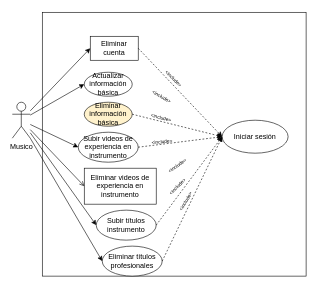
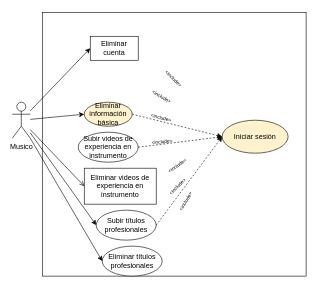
  <mxCell id="0" />
  <mxCell id="1" parent="0" />
  <mxCell id="2" value="Musico" style="shape=umlActor;verticalLabelPosition=bottom;verticalAlign=top;html=1;" vertex="1" parent="1"><mxGeometry x="20" y="170" width="30" height="60" as="geometry" /></mxCell>
  <mxCell id="3" value="" style="rounded=0;whiteSpace=wrap;html=1;movable=0;resizable=0;rotatable=0;deletable=0;editable=0;connectable=0;" vertex="1" parent="1"><mxGeometry x="70" y="20" width="440" height="440" as="geometry" /></mxCell>
- <mxCell id="4" value="Actualizar información básica" style="ellipse;whiteSpace=wrap;html=1;" vertex="1" parent="1"><mxGeometry x="140" y="120" width="80" height="40" as="geometry" /></mxCell>
  <mxCell id="5" value="Eliminar información básica" style="ellipse;whiteSpace=wrap;html=1;fillColor=#fff2cc;" vertex="1" parent="1"><mxGeometry x="140" y="170" width="80" height="40" as="geometry" /></mxCell>
  <mxCell id="6" value="Subir videos de experiencia en instrumento" style="ellipse;whiteSpace=wrap;html=1;" vertex="1" parent="1"><mxGeometry x="130" y="220" width="100" height="50" as="geometry" /></mxCell>
  <mxCell id="7" value="Eliminar videos de experiencia en instrumento" style="whiteSpace=wrap;html=1;rounded=0;" vertex="1" parent="1"><mxGeometry x="140" y="280" width="120" height="60" as="geometry" /></mxCell>
- <mxCell id="8" value="Subir títulos instrumento" style="ellipse;whiteSpace=wrap;html=1;" vertex="1" parent="1"><mxGeometry x="160" y="350" width="100" height="50" as="geometry" /></mxCell>
+ <mxCell id="8" value="Subir títulos profesionales" style="ellipse;whiteSpace=wrap;html=1;" vertex="1" parent="1"><mxGeometry x="160" y="350" width="100" height="50" as="geometry" /></mxCell>
  <mxCell id="9" value="Eliminar títulos profesionales" style="ellipse;whiteSpace=wrap;html=1;" vertex="1" parent="1"><mxGeometry x="170" y="410" width="100" height="50" as="geometry" /></mxCell>
- <mxCell id="10" value="" style="endArrow=classic;html=1;rounded=0;entryX=0;entryY=0.5;entryDx=0;entryDy=0;" edge="1" parent="1" source="2" target="4"><mxGeometry width="50" height="50" relative="1" as="geometry"><mxPoint x="70" y="170" as="sourcePoint" /><mxPoint x="120" y="120" as="targetPoint" /></mxGeometry></mxCell>
- <mxCell id="12" value="" style="endArrow=classic;html=1;rounded=0;entryX=0;entryY=0.5;entryDx=0;entryDy=0;" edge="1" parent="1" source="2" target="6"><mxGeometry width="50" height="50" relative="1" as="geometry"><mxPoint x="60" y="203.478" as="sourcePoint" /><mxPoint x="160" y="160" as="targetPoint" /></mxGeometry></mxCell>
+ <mxCell id="11" value="" style="endArrow=classic;html=1;rounded=0;entryX=0;entryY=0.5;entryDx=0;entryDy=0;" edge="1" parent="1" source="2" target="5"><mxGeometry width="50" height="50" relative="1" as="geometry"><mxPoint x="60" y="196.957" as="sourcePoint" /><mxPoint x="160" y="110" as="targetPoint" /></mxGeometry></mxCell>
  <mxCell id="13" value="" style="endArrow=open;html=1;rounded=0;entryX=0;entryY=0.5;entryDx=0;entryDy=0;" edge="1" parent="1" source="2" target="7"><mxGeometry width="50" height="50" relative="1" as="geometry"><mxPoint x="60" y="210" as="sourcePoint" /><mxPoint x="150" y="210" as="targetPoint" /></mxGeometry></mxCell>
  <mxCell id="14" value="" style="endArrow=classic;html=1;rounded=0;entryX=0;entryY=0.5;entryDx=0;entryDy=0;" edge="1" parent="1" source="2" target="8"><mxGeometry width="50" height="50" relative="1" as="geometry"><mxPoint x="60" y="218.684" as="sourcePoint" /><mxPoint x="140" y="265" as="targetPoint" /></mxGeometry></mxCell>
  <mxCell id="15" value="" style="endArrow=classic;html=1;rounded=0;entryX=0;entryY=0.5;entryDx=0;entryDy=0;exitX=1;exitY=1;exitDx=0;exitDy=0;exitPerimeter=0;" edge="1" parent="1" source="2" target="9"><mxGeometry width="50" height="50" relative="1" as="geometry"><mxPoint x="60" y="226.429" as="sourcePoint" /><mxPoint x="150" y="325" as="targetPoint" /></mxGeometry></mxCell>
  <mxCell id="16" value="Eliminar cuenta" style="whiteSpace=wrap;html=1;rounded=0;" vertex="1" parent="1"><mxGeometry x="150" y="60" width="80" height="40" as="geometry" /></mxCell>
  <mxCell id="17" value="" style="endArrow=classic;html=1;rounded=0;entryX=0;entryY=0.5;entryDx=0;entryDy=0;" edge="1" parent="1" source="2" target="16"><mxGeometry width="50" height="50" relative="1" as="geometry"><mxPoint x="60" y="204.783" as="sourcePoint" /><mxPoint x="160" y="170" as="targetPoint" /></mxGeometry></mxCell>
- <mxCell id="18" value="Iniciar sesión" style="ellipse;whiteSpace=wrap;html=1;" vertex="1" parent="1"><mxGeometry x="370" y="200" width="110" height="55" as="geometry" /></mxCell>
- <mxCell id="19" value="" style="endArrow=classic;html=1;rounded=0;strokeColor=default;dashed=1;entryX=0;entryY=0.5;entryDx=0;entryDy=0;exitX=1;exitY=0.5;exitDx=0;exitDy=0;" edge="1" parent="1" source="16" target="18"><mxGeometry width="50" height="50" relative="1" as="geometry"><mxPoint x="240" y="220" as="sourcePoint" /><mxPoint x="290" y="170" as="targetPoint" /></mxGeometry></mxCell>
+ <mxCell id="18" value="Iniciar sesión" style="ellipse;whiteSpace=wrap;html=1;fillColor=#fff2cc;" vertex="1" parent="1"><mxGeometry x="370" y="200" width="110" height="55" as="geometry" /></mxCell>
  <mxCell id="20" value="" style="endArrow=classic;html=1;rounded=0;strokeColor=default;dashed=1;entryX=0;entryY=0.5;entryDx=0;entryDy=0;exitX=1;exitY=0.5;exitDx=0;exitDy=0;" edge="1" parent="1" source="5" target="18"><mxGeometry width="50" height="50" relative="1" as="geometry"><mxPoint x="230" y="150" as="sourcePoint" /><mxPoint x="370" y="252.5" as="targetPoint" /></mxGeometry></mxCell>
  <mxCell id="21" value="" style="endArrow=classic;html=1;rounded=0;strokeColor=default;dashed=1;entryX=0;entryY=0.5;entryDx=0;entryDy=0;exitX=1;exitY=0.5;exitDx=0;exitDy=0;" edge="1" parent="1" source="6" target="18"><mxGeometry width="50" height="50" relative="1" as="geometry"><mxPoint x="230" y="200" as="sourcePoint" /><mxPoint x="370" y="252.5" as="targetPoint" /></mxGeometry></mxCell>
  <mxCell id="22" value="" style="endArrow=classic;html=1;rounded=0;strokeColor=default;dashed=1;entryX=0;entryY=0.5;entryDx=0;entryDy=0;exitX=1;exitY=0.5;exitDx=0;exitDy=0;" edge="1" parent="1" source="8" target="18"><mxGeometry width="50" height="50" relative="1" as="geometry"><mxPoint x="270" y="320" as="sourcePoint" /><mxPoint x="380" y="237.5" as="targetPoint" /></mxGeometry></mxCell>
- <mxCell id="23" value="" style="endArrow=classic;html=1;rounded=0;strokeColor=default;dashed=1;entryX=0;entryY=0.5;entryDx=0;entryDy=0;exitX=1;exitY=0.5;exitDx=0;exitDy=0;" edge="1" parent="1" source="9" target="18"><mxGeometry width="50" height="50" relative="1" as="geometry"><mxPoint x="270" y="385" as="sourcePoint" /><mxPoint x="380" y="237.5" as="targetPoint" /></mxGeometry></mxCell>
  <mxCell id="24" value="&lt;font style=&quot;font-size: 8px;&quot;&gt;&amp;lt;include&amp;gt;&lt;/font&gt;" style="text;html=1;strokeColor=none;fillColor=none;align=center;verticalAlign=middle;whiteSpace=wrap;rounded=0;rotation=45;" vertex="1" parent="1"><mxGeometry x="270" y="120" width="40" height="20" as="geometry" /></mxCell>
  <mxCell id="25" value="&lt;font style=&quot;font-size: 8px;&quot;&gt;&amp;lt;include&amp;gt;&lt;/font&gt;" style="text;html=1;strokeColor=none;fillColor=none;align=center;verticalAlign=middle;whiteSpace=wrap;rounded=0;rotation=30;" vertex="1" parent="1"><mxGeometry x="250" y="150" width="40" height="20" as="geometry" /></mxCell>
  <mxCell id="26" value="&lt;font style=&quot;font-size: 8px;&quot;&gt;&amp;lt;include&amp;gt;&lt;/font&gt;" style="text;html=1;strokeColor=none;fillColor=none;align=center;verticalAlign=middle;whiteSpace=wrap;rounded=0;rotation=15;" vertex="1" parent="1"><mxGeometry x="248.71" y="189.83" width="40" height="10" as="geometry" /></mxCell>
  <mxCell id="27" value="&lt;font style=&quot;font-size: 8px;&quot;&gt;&amp;lt;include&amp;gt;&lt;/font&gt;" style="text;html=1;strokeColor=none;fillColor=none;align=center;verticalAlign=middle;whiteSpace=wrap;rounded=0;rotation=-5;" vertex="1" parent="1"><mxGeometry x="250" y="230" width="40" height="10" as="geometry" /></mxCell>
  <mxCell id="28" value="&lt;font style=&quot;font-size: 8px;&quot;&gt;&amp;lt;include&amp;gt;&lt;/font&gt;" style="text;html=1;strokeColor=none;fillColor=none;align=center;verticalAlign=middle;whiteSpace=wrap;rounded=0;rotation=-35;" vertex="1" parent="1"><mxGeometry x="275" y="270" width="40" height="10" as="geometry" /></mxCell>
  <mxCell id="29" value="&lt;font style=&quot;font-size: 8px;&quot;&gt;&amp;lt;include&amp;gt;&lt;/font&gt;" style="text;html=1;strokeColor=none;fillColor=none;align=center;verticalAlign=middle;whiteSpace=wrap;rounded=0;rotation=-45;" vertex="1" parent="1"><mxGeometry x="275" y="305" width="40" height="10" as="geometry" /></mxCell>
  <mxCell id="30" value="&lt;font style=&quot;font-size: 8px;&quot;&gt;&amp;lt;include&amp;gt;&lt;/font&gt;" style="text;html=1;strokeColor=none;fillColor=none;align=center;verticalAlign=middle;whiteSpace=wrap;rounded=0;rotation=-60;" vertex="1" parent="1"><mxGeometry x="288.71" y="330" width="40" height="10" as="geometry" /></mxCell>
